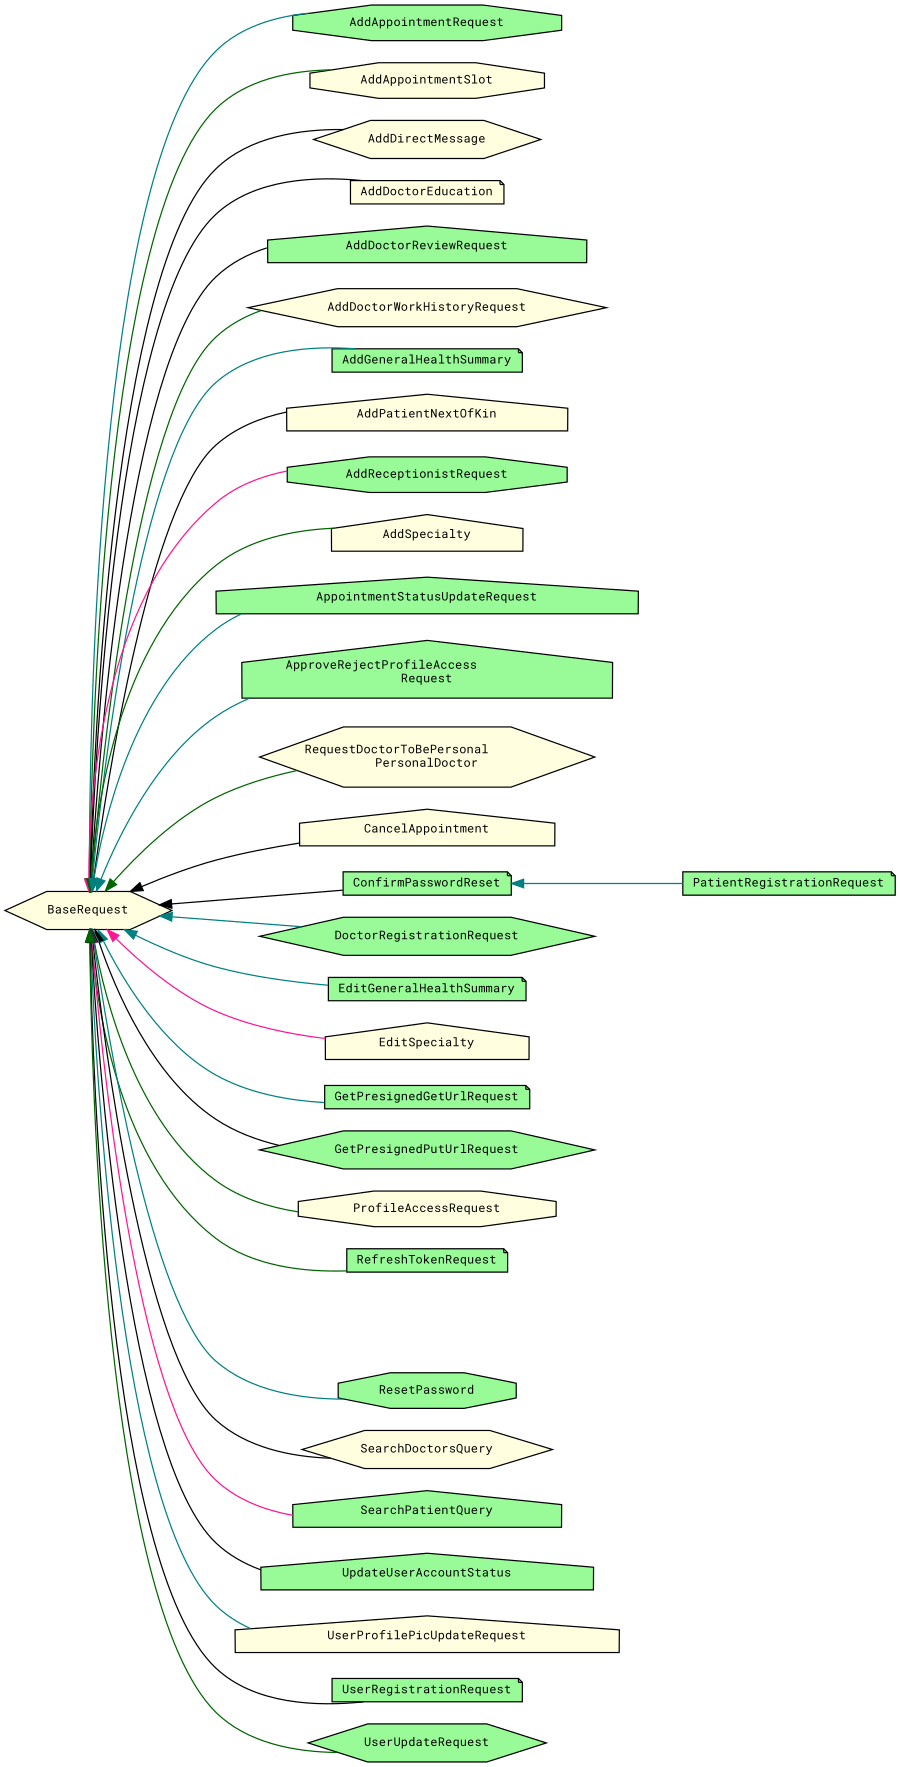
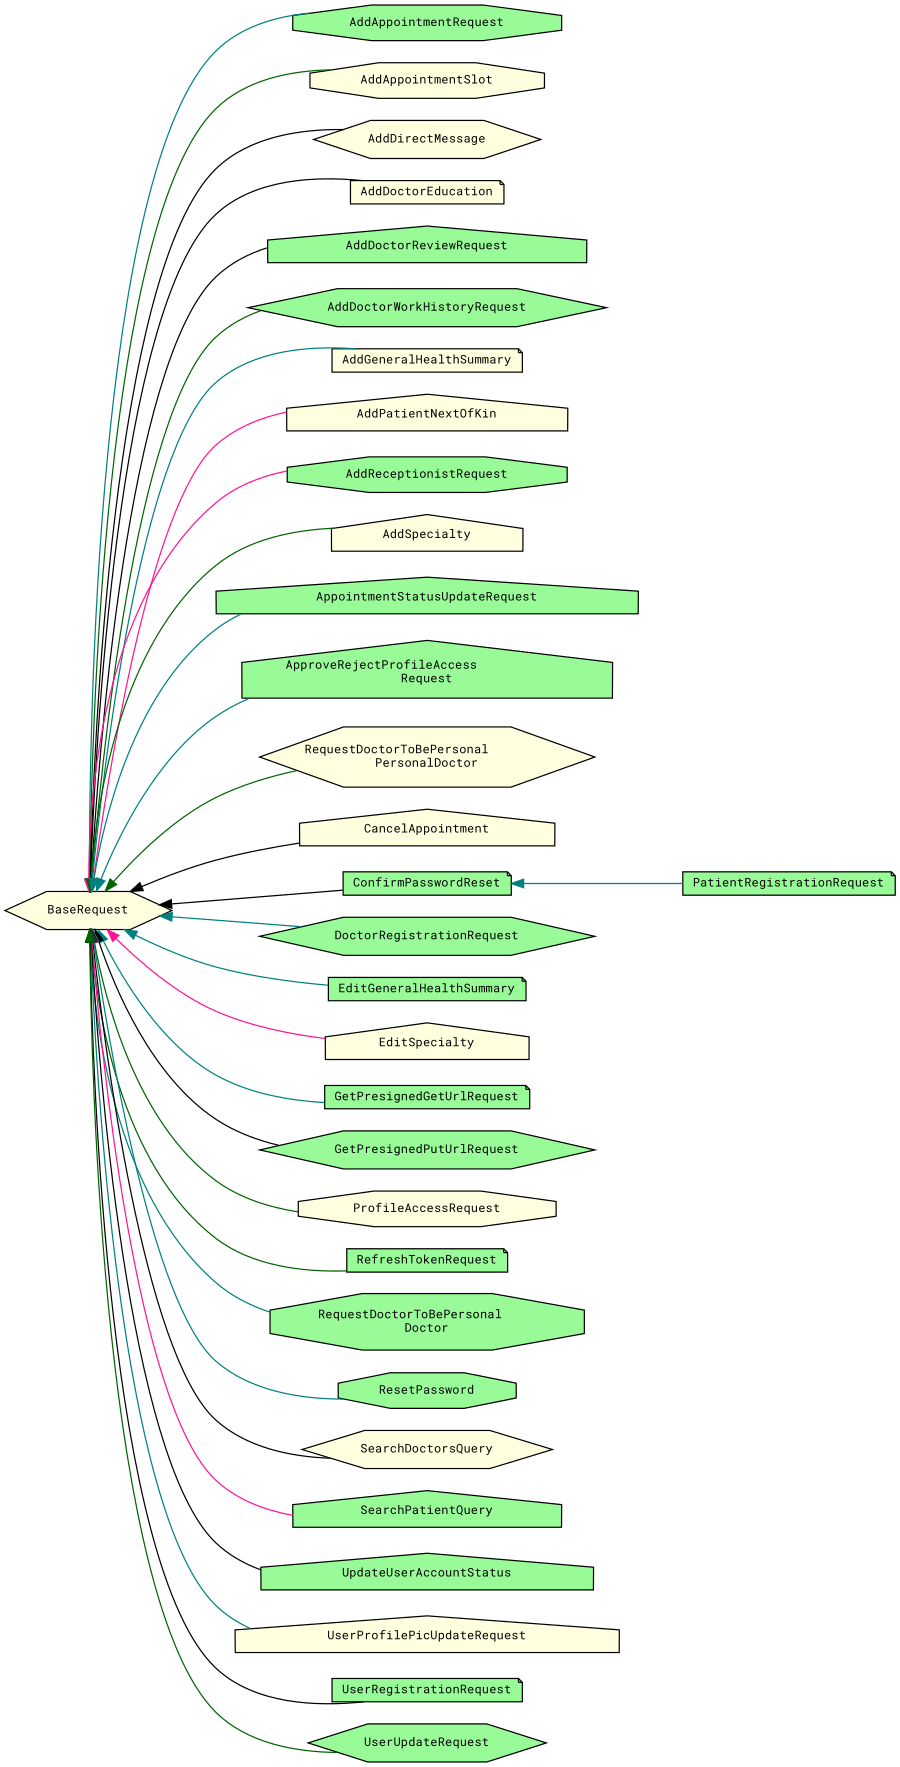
  digraph {
    fontname="Roboto Mono"
    rankdir=LR
    node [color=black fillcolor=palegreen fontname="Roboto Mono" fontsize=10 shape=house style=filled]
    edge [color=teal dir=back fontname="Roboto Mono" fontsize=10 labelfontname=Helvetica labelfontsize=10 style=solid]
    n1 [fillcolor=lightyellow height=0.2 label=BaseRequest shape=hexagon width=0.4]
    n2 [height=0.2 label=AddAppointmentRequest shape=octagon width=0.4]
    n3 [fillcolor=lightyellow height=0.2 label=AddAppointmentSlot shape=octagon width=0.4]
    n4 [fillcolor=lightyellow height=0.2 label=AddDirectMessage shape=hexagon width=0.4]
    n5 [fillcolor=lightyellow height=0.2 label=AddDoctorEducation shape=note width=0.4]
    n6 [height=0.2 label=AddDoctorReviewRequest width=0.4]
-   n7 [fillcolor=lightyellow height=0.2 label=AddDoctorWorkHistoryRequest shape=hexagon width=0.4]
-   n8 [height=0.2 label=AddGeneralHealthSummary shape=note width=0.4]
+   n7 [height=0.2 label=AddDoctorWorkHistoryRequest shape=hexagon width=0.4]
+   n8 [fillcolor=lightyellow height=0.2 label=AddGeneralHealthSummary shape=note width=0.4]
    n9 [fillcolor=lightyellow height=0.2 label=AddPatientNextOfKin width=0.4]
    n10 [height=0.2 label=AddReceptionistRequest shape=octagon width=0.4]
    n11 [fillcolor=lightyellow height=0.2 label=AddSpecialty width=0.4]
    n12 [height=0.2 label=AppointmentStatusUpdateRequest width=0.4]
    n13 [height=0.2 label="ApproveRejectProfileAccess\lRequest" width=0.4]
    n14 [fillcolor=lightyellow height=0.2 label="RequestDoctorToBePersonal\lPersonalDoctor" shape=hexagon width=0.4]
    n15 [fillcolor=lightyellow height=0.2 label=CancelAppointment width=0.4]
    n16 [height=0.2 label=ConfirmPasswordReset shape=note width=0.4]
    n17 [height=0.2 label=DoctorRegistrationRequest shape=hexagon width=0.4]
    n18 [height=0.2 label=EditGeneralHealthSummary shape=note width=0.4]
    n19 [fillcolor=lightyellow height=0.2 label=EditSpecialty width=0.4]
    n20 [height=0.2 label=GetPresignedGetUrlRequest shape=note width=0.4]
    n21 [height=0.2 label=GetPresignedPutUrlRequest shape=hexagon width=0.4]
    n22 [fillcolor=lightyellow height=0.2 label=ProfileAccessRequest shape=octagon width=0.4]
    n23 [height=0.2 label=RefreshTokenRequest shape=note width=0.4]
+   n24 [height=0.2 label="RequestDoctorToBePersonal\lDoctor" shape=octagon width=0.4]
    n25 [height=0.2 label=ResetPassword shape=octagon width=0.4]
    n26 [fillcolor=lightyellow height=0.2 label=SearchDoctorsQuery shape=hexagon width=0.4]
    n27 [height=0.2 label=SearchPatientQuery width=0.4]
    n28 [height=0.2 label=UpdateUserAccountStatus width=0.4]
    n29 [fillcolor=lightyellow height=0.2 label=UserProfilePicUpdateRequest width=0.4]
    n30 [height=0.2 label=UserRegistrationRequest shape=note width=0.4]
    n31 [height=0.2 label=UserUpdateRequest shape=hexagon width=0.4]
    n32 [height=0.2 label=PatientRegistrationRequest shape=note width=0.4]
    n1 -> n2
    n1 -> n3 [color=darkgreen]
    n1 -> n4 [color=black]
    n1 -> n5 [color=black]
    n1 -> n6 [color=black]
    n1 -> n7 [color=darkgreen]
    n1 -> n8
-   n1 -> n9 [color=black]
+   n1 -> n9 [color=deeppink]
    n1 -> n10 [color=deeppink]
    n1 -> n11 [color=darkgreen]
    n1 -> n12
    n1 -> n13
    n1 -> n14 [color=darkgreen]
    n1 -> n15 [color=black]
    n1 -> n16 [color=black]
    n1 -> n17
    n1 -> n18
    n1 -> n19 [color=deeppink]
    n1 -> n20
    n1 -> n21 [color=black]
    n1 -> n22 [color=darkgreen]
    n1 -> n23 [color=darkgreen]
+   n1 -> n24
    n1 -> n25
    n1 -> n26 [color=black]
    n1 -> n27 [color=deeppink]
    n1 -> n28 [color=black]
    n1 -> n29
    n1 -> n30 [color=black]
    n1 -> n31 [color=darkgreen]
    n16 -> n32
  }
